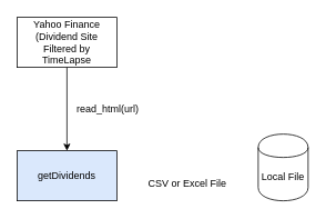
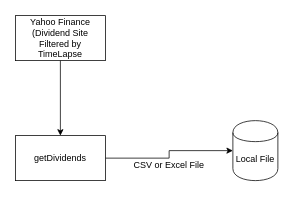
  <mxCell id="0" />
  <mxCell id="1" parent="0" />
  <mxCell id="2" value="Yahoo Finance (Dividend Site Filtered by TimeLapse" style="rounded=0;whiteSpace=wrap;html=1;" vertex="1" parent="1"><mxGeometry x="20" y="20" width="120" height="60" as="geometry" /></mxCell>
- <mxCell id="4" value="getDividends" style="rounded=0;whiteSpace=wrap;html=1;fillColor=#dae8fc;" vertex="1" parent="1"><mxGeometry x="20" y="180" width="120" height="60" as="geometry" /></mxCell>
+ <mxCell id="3" style="edgeStyle=orthogonalEdgeStyle;rounded=0;orthogonalLoop=1;jettySize=auto;html=1;exitX=1;exitY=0.5;exitDx=0;exitDy=0;" edge="1" parent="1" source="4" target="6"><mxGeometry relative="1" as="geometry" /></mxCell>
+ <mxCell id="4" value="getDividends" style="rounded=0;whiteSpace=wrap;html=1;" vertex="1" parent="1"><mxGeometry x="20" y="180" width="120" height="60" as="geometry" /></mxCell>
  <mxCell id="5" value="" style="endArrow=classic;html=1;exitX=0.5;exitY=1;exitDx=0;exitDy=0;" edge="1" parent="1" source="2"><mxGeometry width="50" height="50" relative="1" as="geometry"><mxPoint x="20" y="310" as="sourcePoint" /><mxPoint x="80" y="180" as="targetPoint" /></mxGeometry></mxCell>
  <mxCell id="6" value="Local File" style="shape=cylinder;whiteSpace=wrap;html=1;boundedLbl=1;backgroundOutline=1;" vertex="1" parent="1"><mxGeometry x="310" y="160" width="60" height="80" as="geometry" /></mxCell>
  <mxCell id="7" value="CSV or Excel File" style="text;html=1;strokeColor=none;fillColor=none;align=center;verticalAlign=middle;whiteSpace=wrap;rounded=0;" vertex="1" parent="1"><mxGeometry x="150" y="210" width="150" height="20" as="geometry" /></mxCell>
- <mxCell id="8" value="read_html(url)" style="text;html=1;resizable=0;points=[];autosize=1;align=left;verticalAlign=top;spacingTop=-4;" vertex="1" parent="1"><mxGeometry x="90" y="120" width="90" height="20" as="geometry" /></mxCell>
